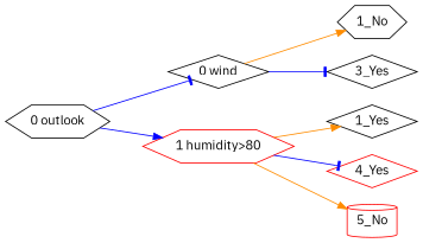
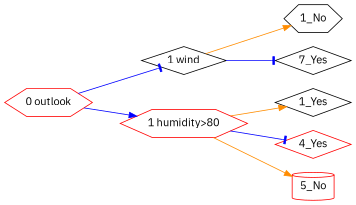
  strict digraph {
    fontname="IBM Plex Sans"
    rankdir=LR
    node [color=black fontname="IBM Plex Sans" shape=diamond]
    edge [arrowhead=normal color=blue fontname="IBM Plex Sans"]
-   "0 outlook" [shape=hexagon]
-   "0 wind"
+   "0 outlook" [color=red shape=hexagon]
+   "0 wind" [label="1 wind"]
    "1 humidity>80" [color=red shape=hexagon]
    n4 [label="1_No" shape=hexagon]
-   "3_Yes"
+   "3_Yes" [label="7_Yes"]
    "1_Yes"
    "4_Yes" [color=red]
    "5_No" [color=red shape=cylinder]
    "0 outlook" -> "0 wind" [arrowhead=tee]
    "0 outlook" -> "1 humidity>80"
    "0 wind" -> n4 [color=darkorange]
    "0 wind" -> "3_Yes" [arrowhead=tee]
    "1 humidity>80" -> "1_Yes" [color=darkorange]
    "1 humidity>80" -> "4_Yes" [arrowhead=tee]
    "1 humidity>80" -> "5_No" [color=darkorange]
  }
